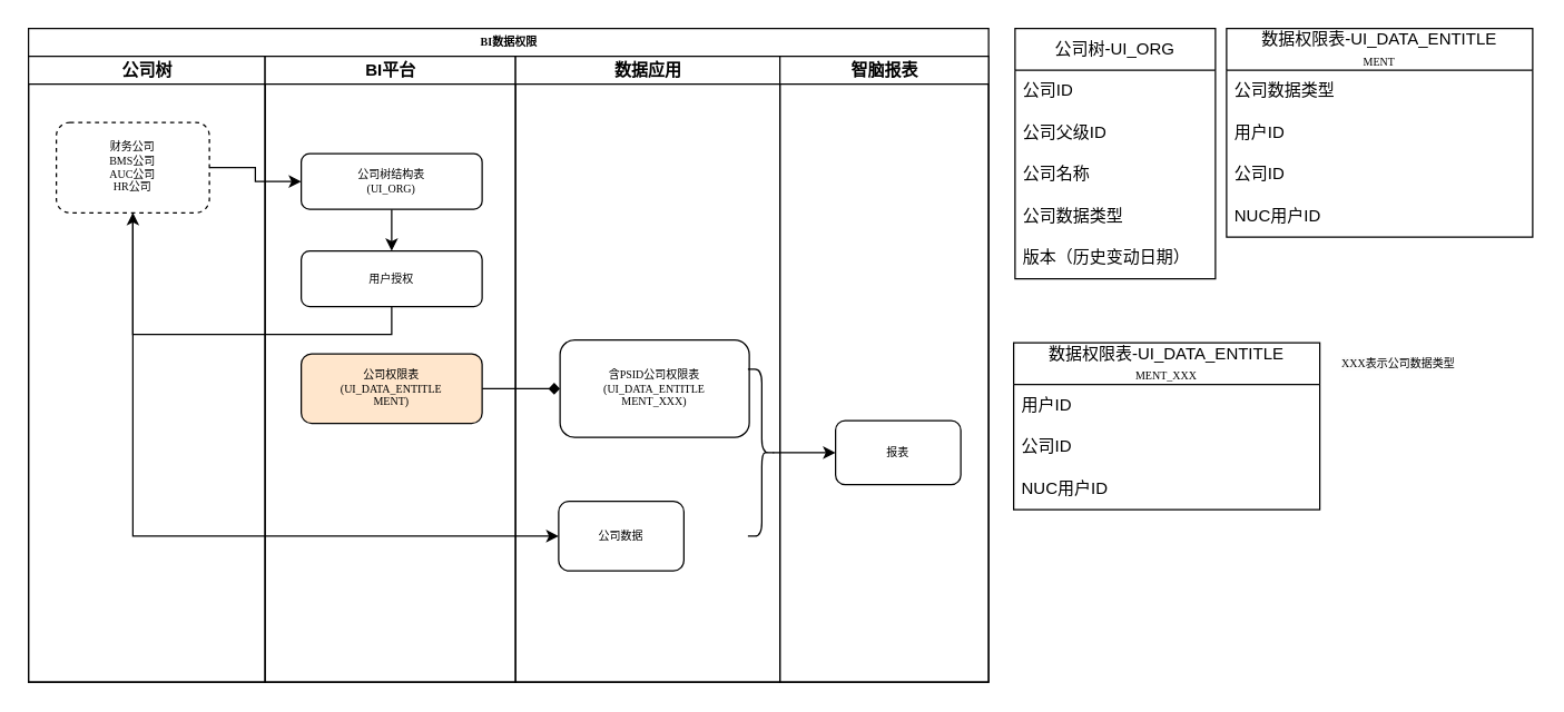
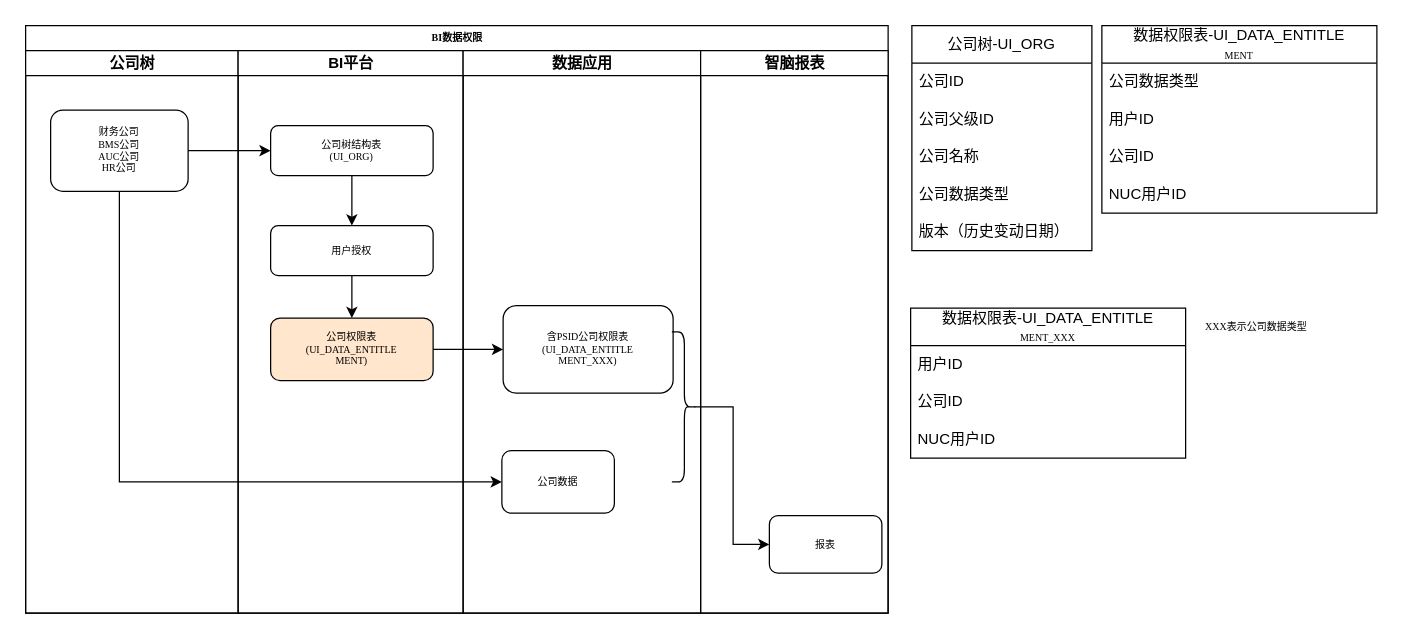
  <mxCell id="0" />
  <mxCell id="1" parent="0" />
  <mxCell id="2" value="BI数据权限" style="swimlane;html=1;childLayout=stackLayout;startSize=20;rounded=0;shadow=0;labelBackgroundColor=none;strokeWidth=1;fontFamily=Verdana;fontSize=8;align=center;" parent="1" vertex="1"><mxGeometry x="20" y="20" width="690" height="470" as="geometry" /></mxCell>
  <mxCell id="3" value="公司树" style="swimlane;html=1;startSize=20;" parent="2" vertex="1"><mxGeometry y="20" width="170" height="450" as="geometry" /></mxCell>
- <mxCell id="4" value="财务公司&lt;br&gt;BMS公司&lt;br&gt;AUC公司&lt;br&gt;HR公司" style="rounded=1;whiteSpace=wrap;html=1;shadow=0;labelBackgroundColor=none;strokeWidth=1;fontFamily=Verdana;fontSize=8;align=center;dashed=1;" vertex="1" parent="3"><mxGeometry x="20" y="47.5" width="110" height="65" as="geometry" /></mxCell>
+ <mxCell id="4" value="财务公司&lt;br&gt;BMS公司&lt;br&gt;AUC公司&lt;br&gt;HR公司" style="rounded=1;whiteSpace=wrap;html=1;shadow=0;labelBackgroundColor=none;strokeWidth=1;fontFamily=Verdana;fontSize=8;align=center;" vertex="1" parent="3"><mxGeometry x="20" y="47.5" width="110" height="65" as="geometry" /></mxCell>
  <mxCell id="5" value="BI平台" style="swimlane;html=1;startSize=20;" parent="2" vertex="1"><mxGeometry x="170" y="20" width="180" height="450" as="geometry" /></mxCell>
  <mxCell id="6" style="edgeStyle=orthogonalEdgeStyle;rounded=0;orthogonalLoop=1;jettySize=auto;html=1;exitX=0.5;exitY=1;exitDx=0;exitDy=0;" edge="1" parent="5" source="7" target="8"><mxGeometry relative="1" as="geometry" /></mxCell>
- <mxCell id="7" value="公司树结构表&lt;br&gt;(UI_ORG)" style="rounded=1;whiteSpace=wrap;html=1;shadow=0;labelBackgroundColor=none;strokeWidth=1;fontFamily=Verdana;fontSize=8;align=center;" parent="5" vertex="1"><mxGeometry x="26" y="70" width="130" height="40" as="geometry" /></mxCell>
+ <mxCell id="7" value="公司树结构表&lt;br&gt;(UI_ORG)" style="rounded=1;whiteSpace=wrap;html=1;shadow=0;labelBackgroundColor=none;strokeWidth=1;fontFamily=Verdana;fontSize=8;align=center;" parent="5" vertex="1"><mxGeometry x="26" y="60" width="130" height="40" as="geometry" /></mxCell>
  <mxCell id="8" value="用户授权" style="rounded=1;whiteSpace=wrap;html=1;shadow=0;labelBackgroundColor=none;strokeWidth=1;fontFamily=Verdana;fontSize=8;align=center;" vertex="1" parent="5"><mxGeometry x="26" y="140" width="130" height="40" as="geometry" /></mxCell>
  <mxCell id="9" value="数据应用" style="swimlane;html=1;startSize=20;movable=1;resizable=1;rotatable=1;deletable=1;editable=1;connectable=1;" parent="2" vertex="1"><mxGeometry x="350" y="20" width="190" height="450" as="geometry" /></mxCell>
  <mxCell id="10" value="含PSID公司权限表&lt;br&gt;(UI_DATA_ENTITLE&lt;br&gt;MENT_XXX)" style="rounded=1;whiteSpace=wrap;html=1;shadow=0;labelBackgroundColor=none;strokeWidth=1;fontFamily=Verdana;fontSize=8;align=center;" vertex="1" parent="9"><mxGeometry x="32" y="204" width="136" height="70" as="geometry" /></mxCell>
  <mxCell id="11" value="公司数据" style="rounded=1;whiteSpace=wrap;html=1;shadow=0;labelBackgroundColor=none;strokeWidth=1;fontFamily=Verdana;fontSize=8;align=center;" vertex="1" parent="9"><mxGeometry x="31" y="320" width="90" height="50" as="geometry" /></mxCell>
  <mxCell id="12" value="" style="shape=curlyBracket;whiteSpace=wrap;html=1;rounded=1;flipH=1;labelPosition=right;verticalLabelPosition=middle;align=left;verticalAlign=middle;" vertex="1" parent="9"><mxGeometry x="167" y="225" width="20" height="120" as="geometry" /></mxCell>
  <mxCell id="13" style="edgeStyle=orthogonalEdgeStyle;rounded=0;orthogonalLoop=1;jettySize=auto;html=1;exitX=1;exitY=0.5;exitDx=0;exitDy=0;" edge="1" parent="2" source="4" target="7"><mxGeometry relative="1" as="geometry" /></mxCell>
  <mxCell id="14" style="edgeStyle=orthogonalEdgeStyle;rounded=0;orthogonalLoop=1;jettySize=auto;html=1;exitX=0.5;exitY=1;exitDx=0;exitDy=0;entryX=0;entryY=0.5;entryDx=0;entryDy=0;" edge="1" parent="2" source="4" target="11"><mxGeometry relative="1" as="geometry" /></mxCell>
- <mxCell id="15" style="edgeStyle=orthogonalEdgeStyle;rounded=0;orthogonalLoop=1;jettySize=auto;html=1;exitX=1;exitY=0.5;exitDx=0;exitDy=0;endArrow=diamond;" edge="1" parent="1" source="16" target="10"><mxGeometry relative="1" as="geometry" /></mxCell>
+ <mxCell id="15" style="edgeStyle=orthogonalEdgeStyle;rounded=0;orthogonalLoop=1;jettySize=auto;html=1;exitX=1;exitY=0.5;exitDx=0;exitDy=0;" edge="1" parent="1" source="16" target="10"><mxGeometry relative="1" as="geometry" /></mxCell>
  <mxCell id="16" value="公司权限表&lt;br&gt;(UI_DATA_ENTITLE&lt;br&gt;MENT)" style="rounded=1;whiteSpace=wrap;html=1;shadow=0;labelBackgroundColor=none;strokeWidth=1;fontFamily=Verdana;fontSize=8;align=center;fillColor=#ffe6cc;" vertex="1" parent="1"><mxGeometry x="216" y="254" width="130" height="50" as="geometry" /></mxCell>
- <mxCell id="17" style="edgeStyle=orthogonalEdgeStyle;rounded=0;orthogonalLoop=1;jettySize=auto;html=1;exitX=0.5;exitY=1;exitDx=0;exitDy=0;" edge="1" parent="1" source="8" target="4"><mxGeometry relative="1" as="geometry" /></mxCell>
+ <mxCell id="17" style="edgeStyle=orthogonalEdgeStyle;rounded=0;orthogonalLoop=1;jettySize=auto;html=1;exitX=0.5;exitY=1;exitDx=0;exitDy=0;entryX=0.5;entryY=0;entryDx=0;entryDy=0;" edge="1" parent="1" source="8" target="16"><mxGeometry relative="1" as="geometry" /></mxCell>
  <mxCell id="18" value="数据权限表-UI_DATA_ENTITLE&lt;br style=&quot;border-color: var(--border-color); font-family: Verdana; font-size: 8px;&quot;&gt;&lt;span style=&quot;font-family: Verdana; font-size: 8px;&quot;&gt;MENT&lt;/span&gt;" style="swimlane;fontStyle=0;childLayout=stackLayout;horizontal=1;startSize=30;horizontalStack=0;resizeParent=1;resizeParentMax=0;resizeLast=0;collapsible=1;marginBottom=0;whiteSpace=wrap;html=1;" vertex="1" parent="1"><mxGeometry x="881" y="20" width="220" height="150" as="geometry"><mxRectangle x="923" y="40" width="210" height="40" as="alternateBounds" /></mxGeometry></mxCell>
  <mxCell id="19" value="公司数据类型" style="text;strokeColor=none;fillColor=none;align=left;verticalAlign=middle;spacingLeft=4;spacingRight=4;overflow=hidden;points=[[0,0.5],[1,0.5]];portConstraint=eastwest;rotatable=0;whiteSpace=wrap;html=1;" vertex="1" parent="18"><mxGeometry y="30" width="220" height="30" as="geometry" /></mxCell>
  <mxCell id="20" value="用户ID" style="text;strokeColor=none;fillColor=none;align=left;verticalAlign=middle;spacingLeft=4;spacingRight=4;overflow=hidden;points=[[0,0.5],[1,0.5]];portConstraint=eastwest;rotatable=0;whiteSpace=wrap;html=1;" vertex="1" parent="18"><mxGeometry y="60" width="220" height="30" as="geometry" /></mxCell>
  <mxCell id="21" value="公司ID" style="text;strokeColor=none;fillColor=none;align=left;verticalAlign=middle;spacingLeft=4;spacingRight=4;overflow=hidden;points=[[0,0.5],[1,0.5]];portConstraint=eastwest;rotatable=0;whiteSpace=wrap;html=1;" vertex="1" parent="18"><mxGeometry y="90" width="220" height="30" as="geometry" /></mxCell>
  <mxCell id="22" value="NUC用户ID" style="text;strokeColor=none;fillColor=none;align=left;verticalAlign=middle;spacingLeft=4;spacingRight=4;overflow=hidden;points=[[0,0.5],[1,0.5]];portConstraint=eastwest;rotatable=0;whiteSpace=wrap;html=1;" vertex="1" parent="18"><mxGeometry y="120" width="220" height="30" as="geometry" /></mxCell>
  <mxCell id="23" value="公司树-UI_ORG" style="swimlane;fontStyle=0;childLayout=stackLayout;horizontal=1;startSize=30;horizontalStack=0;resizeParent=1;resizeParentMax=0;resizeLast=0;collapsible=1;marginBottom=0;whiteSpace=wrap;html=1;" vertex="1" parent="1"><mxGeometry x="729" y="20" width="144" height="180" as="geometry"><mxRectangle x="779" y="40" width="130" height="30" as="alternateBounds" /></mxGeometry></mxCell>
  <mxCell id="24" value="公司ID" style="text;strokeColor=none;fillColor=none;align=left;verticalAlign=middle;spacingLeft=4;spacingRight=4;overflow=hidden;points=[[0,0.5],[1,0.5]];portConstraint=eastwest;rotatable=0;whiteSpace=wrap;html=1;" vertex="1" parent="23"><mxGeometry y="30" width="144" height="30" as="geometry" /></mxCell>
  <mxCell id="25" value="公司父级ID" style="text;strokeColor=none;fillColor=none;align=left;verticalAlign=middle;spacingLeft=4;spacingRight=4;overflow=hidden;points=[[0,0.5],[1,0.5]];portConstraint=eastwest;rotatable=0;whiteSpace=wrap;html=1;" vertex="1" parent="23"><mxGeometry y="60" width="144" height="30" as="geometry" /></mxCell>
  <mxCell id="26" value="公司名称" style="text;strokeColor=none;fillColor=none;align=left;verticalAlign=middle;spacingLeft=4;spacingRight=4;overflow=hidden;points=[[0,0.5],[1,0.5]];portConstraint=eastwest;rotatable=0;whiteSpace=wrap;html=1;" vertex="1" parent="23"><mxGeometry y="90" width="144" height="30" as="geometry" /></mxCell>
  <mxCell id="27" value="公司数据类型" style="text;strokeColor=none;fillColor=none;align=left;verticalAlign=middle;spacingLeft=4;spacingRight=4;overflow=hidden;points=[[0,0.5],[1,0.5]];portConstraint=eastwest;rotatable=0;whiteSpace=wrap;html=1;" vertex="1" parent="23"><mxGeometry y="120" width="144" height="30" as="geometry" /></mxCell>
  <mxCell id="28" value="版本（历史变动日期）" style="text;strokeColor=none;fillColor=none;align=left;verticalAlign=middle;spacingLeft=4;spacingRight=4;overflow=hidden;points=[[0,0.5],[1,0.5]];portConstraint=eastwest;rotatable=0;whiteSpace=wrap;html=1;" vertex="1" parent="23"><mxGeometry y="150" width="144" height="30" as="geometry" /></mxCell>
  <mxCell id="29" value="数据权限表-UI_DATA_ENTITLE&lt;br style=&quot;border-color: var(--border-color); font-family: Verdana; font-size: 8px;&quot;&gt;&lt;span style=&quot;font-family: Verdana; font-size: 8px;&quot;&gt;MENT_XXX&lt;/span&gt;" style="swimlane;fontStyle=0;childLayout=stackLayout;horizontal=1;startSize=30;horizontalStack=0;resizeParent=1;resizeParentMax=0;resizeLast=0;collapsible=1;marginBottom=0;whiteSpace=wrap;html=1;" vertex="1" parent="1"><mxGeometry x="728" y="246" width="220" height="120" as="geometry" /></mxCell>
  <mxCell id="30" value="用户ID" style="text;strokeColor=none;fillColor=none;align=left;verticalAlign=middle;spacingLeft=4;spacingRight=4;overflow=hidden;points=[[0,0.5],[1,0.5]];portConstraint=eastwest;rotatable=0;whiteSpace=wrap;html=1;" vertex="1" parent="29"><mxGeometry y="30" width="220" height="30" as="geometry" /></mxCell>
  <mxCell id="31" value="公司ID" style="text;strokeColor=none;fillColor=none;align=left;verticalAlign=middle;spacingLeft=4;spacingRight=4;overflow=hidden;points=[[0,0.5],[1,0.5]];portConstraint=eastwest;rotatable=0;whiteSpace=wrap;html=1;" vertex="1" parent="29"><mxGeometry y="60" width="220" height="30" as="geometry" /></mxCell>
  <mxCell id="32" value="NUC用户ID" style="text;strokeColor=none;fillColor=none;align=left;verticalAlign=middle;spacingLeft=4;spacingRight=4;overflow=hidden;points=[[0,0.5],[1,0.5]];portConstraint=eastwest;rotatable=0;whiteSpace=wrap;html=1;" vertex="1" parent="29"><mxGeometry y="90" width="220" height="30" as="geometry" /></mxCell>
  <mxCell id="33" value="&lt;span style=&quot;color: rgb(0, 0, 0); font-family: Verdana; font-size: 8px; font-style: normal; font-variant-ligatures: normal; font-variant-caps: normal; font-weight: 400; letter-spacing: normal; orphans: 2; text-align: center; text-indent: 0px; text-transform: none; widows: 2; word-spacing: 0px; -webkit-text-stroke-width: 0px; background-color: rgb(251, 251, 251); text-decoration-thickness: initial; text-decoration-style: initial; text-decoration-color: initial; float: none; display: inline !important;&quot;&gt;XXX表示公司数据类型&lt;/span&gt;" style="text;whiteSpace=wrap;html=1;" vertex="1" parent="1"><mxGeometry x="962" y="246" width="140" height="25" as="geometry" /></mxCell>
  <mxCell id="34" value="智脑报表" style="swimlane;html=1;startSize=20;movable=1;resizable=1;rotatable=1;deletable=1;editable=1;connectable=1;" vertex="1" parent="1"><mxGeometry x="560" y="40" width="150" height="450" as="geometry" /></mxCell>
- <mxCell id="35" value="报表" style="rounded=1;whiteSpace=wrap;html=1;shadow=0;labelBackgroundColor=none;strokeWidth=1;fontFamily=Verdana;fontSize=8;align=center;" vertex="1" parent="34"><mxGeometry x="40" y="262" width="90" height="46" as="geometry" /></mxCell>
+ <mxCell id="35" value="报表" style="rounded=1;whiteSpace=wrap;html=1;shadow=0;labelBackgroundColor=none;strokeWidth=1;fontFamily=Verdana;fontSize=8;align=center;" vertex="1" parent="34"><mxGeometry x="55" y="372" width="90" height="46" as="geometry" /></mxCell>
  <mxCell id="36" style="edgeStyle=orthogonalEdgeStyle;rounded=0;orthogonalLoop=1;jettySize=auto;html=1;exitX=0.1;exitY=0.5;exitDx=0;exitDy=0;exitPerimeter=0;entryX=0;entryY=0.5;entryDx=0;entryDy=0;" edge="1" parent="1" source="12" target="35"><mxGeometry relative="1" as="geometry" /></mxCell>
